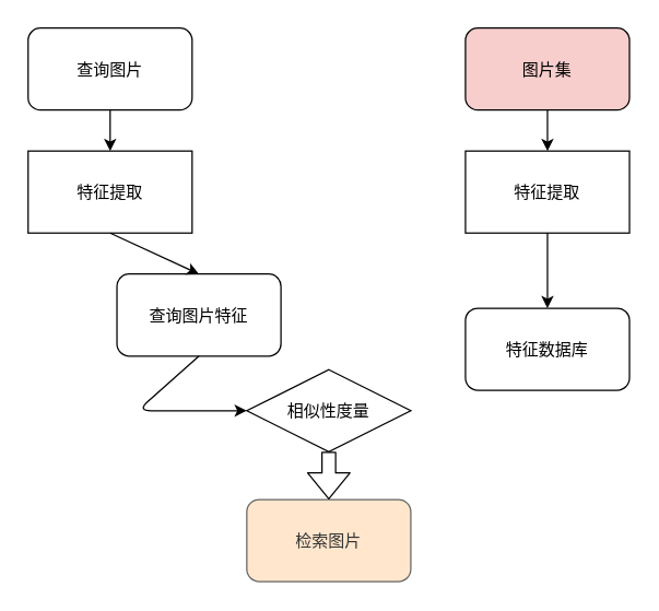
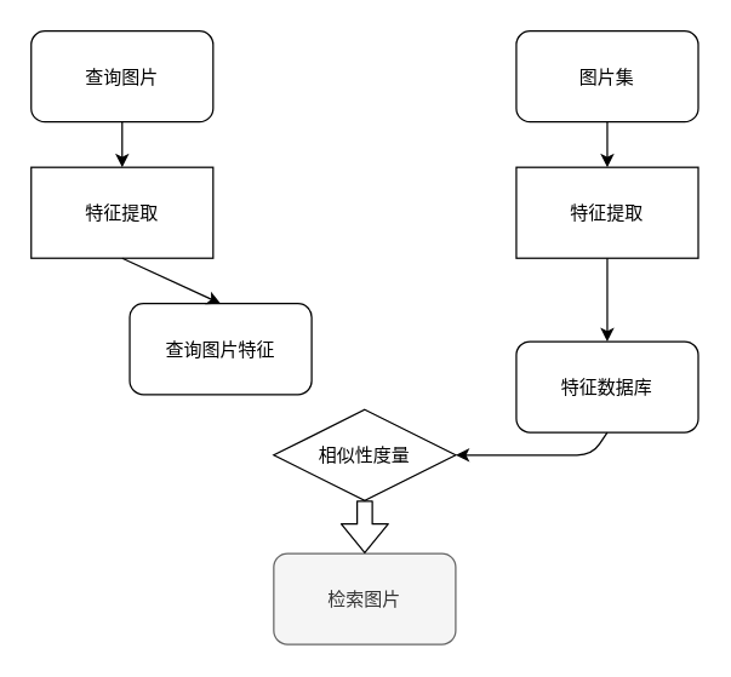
  <mxCell id="0" />
  <mxCell id="1" parent="0" />
  <mxCell id="2" value="查询图片" style="rounded=1;" parent="1" vertex="1"><mxGeometry x="20" y="20" width="120" height="60" as="geometry" /></mxCell>
- <mxCell id="3" value="图片集" style="rounded=1;fillColor=#f8cecc;" parent="1" vertex="1"><mxGeometry x="340" y="20" width="120" height="60" as="geometry" /></mxCell>
+ <mxCell id="3" value="图片集" style="rounded=1;" parent="1" vertex="1"><mxGeometry x="340" y="20" width="120" height="60" as="geometry" /></mxCell>
  <mxCell id="4" value="特征提取" style="rounded=0;" parent="1" vertex="1"><mxGeometry x="20" y="110" width="120" height="60" as="geometry" /></mxCell>
  <mxCell id="5" value="特征提取" style="rounded=0;" parent="1" vertex="1"><mxGeometry x="340" y="110" width="120" height="60" as="geometry" /></mxCell>
  <mxCell id="6" value="查询图片特征" style="rounded=1;" parent="1" vertex="1"><mxGeometry x="85" y="200" width="120" height="60" as="geometry" /></mxCell>
  <mxCell id="7" value="特征数据库" style="rounded=1;" parent="1" vertex="1"><mxGeometry x="340" y="225" width="120" height="60" as="geometry" /></mxCell>
  <mxCell id="8" value="相似性度量" style="rhombus;" parent="1" vertex="1"><mxGeometry x="180" y="270" width="120" height="60" as="geometry" /></mxCell>
- <mxCell id="9" value="检索图片" style="rounded=1;fillColor=#ffe6cc;strokeColor=#666666;fontColor=#333333;" parent="1" vertex="1"><mxGeometry x="180" y="365" width="120" height="60" as="geometry" /></mxCell>
+ <mxCell id="9" value="检索图片" style="rounded=1;fillColor=#f5f5f5;strokeColor=#666666;fontColor=#333333;" parent="1" vertex="1"><mxGeometry x="180" y="365" width="120" height="60" as="geometry" /></mxCell>
  <mxCell id="10" value="" style="endArrow=classic;exitX=0.5;exitY=1;exitDx=0;exitDy=0;entryX=0.5;entryY=0;entryDx=0;entryDy=0;" parent="1" source="2" target="4" edge="1"><mxGeometry width="50" height="50" relative="1" as="geometry"><mxPoint x="130" y="100" as="sourcePoint" /><mxPoint x="180" y="50" as="targetPoint" /></mxGeometry></mxCell>
  <mxCell id="11" value="" style="endArrow=classic;exitX=0.5;exitY=1;exitDx=0;exitDy=0;entryX=0.5;entryY=0;entryDx=0;entryDy=0;" parent="1" source="4" target="6" edge="1"><mxGeometry width="50" height="50" relative="1" as="geometry"><mxPoint x="-90" y="190" as="sourcePoint" /><mxPoint x="-40" y="140" as="targetPoint" /></mxGeometry></mxCell>
  <mxCell id="12" value="" style="endArrow=classic;exitX=0.5;exitY=1;exitDx=0;exitDy=0;entryX=0.5;entryY=0;entryDx=0;entryDy=0;" parent="1" source="3" target="5" edge="1"><mxGeometry width="50" height="50" relative="1" as="geometry"><mxPoint x="240" y="120" as="sourcePoint" /><mxPoint x="290" y="70" as="targetPoint" /></mxGeometry></mxCell>
  <mxCell id="13" value="" style="endArrow=classic;exitX=0.5;exitY=1;exitDx=0;exitDy=0;entryX=0.5;entryY=0;entryDx=0;entryDy=0;" parent="1" source="5" target="7" edge="1"><mxGeometry width="50" height="50" relative="1" as="geometry"><mxPoint x="230" y="230" as="sourcePoint" /><mxPoint x="280" y="180" as="targetPoint" /></mxGeometry></mxCell>
- <mxCell id="14" value="" style="endArrow=classic;exitX=0.5;exitY=1;exitDx=0;exitDy=0;entryX=0;entryY=0.5;entryDx=0;entryDy=0;" parent="1" source="6" target="8" edge="1"><mxGeometry width="50" height="50" relative="1" as="geometry"><mxPoint x="100" y="370" as="sourcePoint" /><mxPoint x="190" y="310" as="targetPoint" /><Array as="points"><mxPoint x="100" y="300" /></Array></mxGeometry></mxCell>
+ <mxCell id="15" value="" style="endArrow=classic;exitX=0.5;exitY=1;exitDx=0;exitDy=0;entryX=1;entryY=0.5;entryDx=0;entryDy=0;" parent="1" source="7" target="8" edge="1"><mxGeometry width="50" height="50" relative="1" as="geometry"><mxPoint x="460" y="370" as="sourcePoint" /><mxPoint x="510" y="320" as="targetPoint" /><Array as="points"><mxPoint x="390" y="300" /></Array></mxGeometry></mxCell>
  <mxCell id="16" value="" style="shape=flexArrow;endArrow=classic;exitX=0.5;exitY=1;exitDx=0;exitDy=0;entryX=0.5;entryY=0;entryDx=0;entryDy=0;" parent="1" source="8" target="9" edge="1"><mxGeometry width="50" height="50" relative="1" as="geometry"><mxPoint x="60" y="380" as="sourcePoint" /><mxPoint x="110" y="330" as="targetPoint" /></mxGeometry></mxCell>
